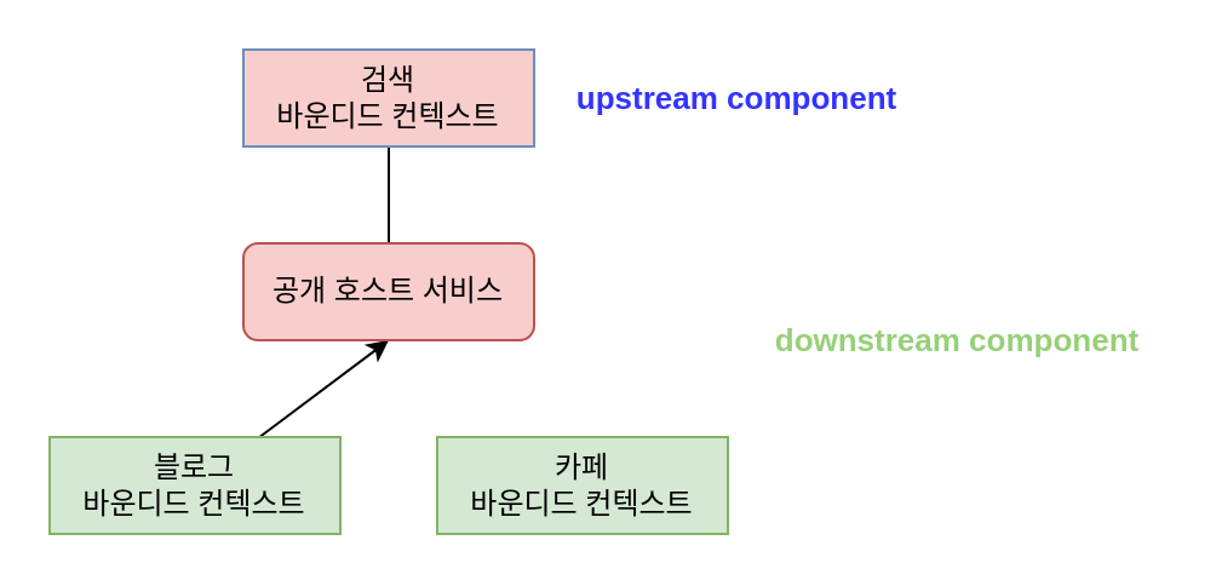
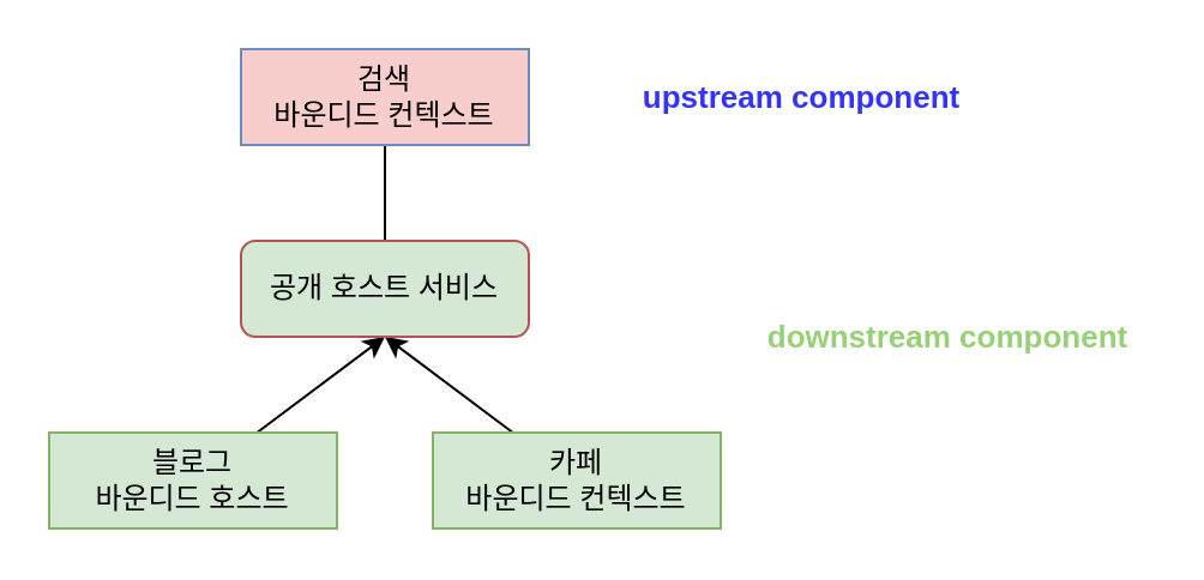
  <mxCell id="0" />
  <mxCell id="1" parent="0" />
  <mxCell id="2" style="edgeStyle=orthogonalEdgeStyle;rounded=0;orthogonalLoop=1;jettySize=auto;html=1;entryX=0.5;entryY=0;entryDx=0;entryDy=0;endArrow=none;endFill=0;" edge="1" parent="1" source="3" target="8"><mxGeometry relative="1" as="geometry" /></mxCell>
  <mxCell id="3" value="검색&lt;div&gt;바운디드 컨텍스트&lt;/div&gt;" style="rounded=0;whiteSpace=wrap;html=1;fillColor=#f8cecc;strokeColor=#6c8ebf;" vertex="1" parent="1"><mxGeometry x="100" y="20" width="120" height="40" as="geometry" /></mxCell>
+ <mxCell id="4" style="rounded=0;orthogonalLoop=1;jettySize=auto;html=1;entryX=0.5;entryY=1;entryDx=0;entryDy=0;" edge="1" parent="1" source="5" target="8"><mxGeometry relative="1" as="geometry" /></mxCell>
  <mxCell id="5" value="카페&lt;div&gt;바운디드 컨텍스트&lt;/div&gt;" style="rounded=0;whiteSpace=wrap;html=1;fillColor=#d5e8d4;strokeColor=#82b366;" vertex="1" parent="1"><mxGeometry x="180" y="180" width="120" height="40" as="geometry" /></mxCell>
  <mxCell id="6" style="rounded=0;orthogonalLoop=1;jettySize=auto;html=1;entryX=0.5;entryY=1;entryDx=0;entryDy=0;" edge="1" parent="1" source="7" target="8"><mxGeometry relative="1" as="geometry" /></mxCell>
- <mxCell id="7" value="블로그&lt;div&gt;바운디드 컨텍스트&lt;/div&gt;" style="rounded=0;whiteSpace=wrap;html=1;fillColor=#d5e8d4;strokeColor=#82b366;" vertex="1" parent="1"><mxGeometry x="20" y="180" width="120" height="40" as="geometry" /></mxCell>
- <mxCell id="8" value="공개 호스트 서비스" style="rounded=1;whiteSpace=wrap;html=1;fillColor=#f8cecc;strokeColor=#b85450;" vertex="1" parent="1"><mxGeometry x="100" y="100" width="120" height="40" as="geometry" /></mxCell>
- <mxCell id="9" value="upstream component" style="text;html=1;align=center;verticalAlign=middle;whiteSpace=wrap;rounded=0;fontStyle=1;fontSize=13;fontColor=#3333FF;" vertex="1" parent="1"><mxGeometry x="234" y="30" width="140" height="20" as="geometry" /></mxCell>
+ <mxCell id="7" value="블로그&lt;div&gt;바운디드 호스트&lt;/div&gt;" style="rounded=0;whiteSpace=wrap;html=1;fillColor=#d5e8d4;strokeColor=#82b366;" vertex="1" parent="1"><mxGeometry x="20" y="180" width="120" height="40" as="geometry" /></mxCell>
+ <mxCell id="8" value="공개 호스트 서비스" style="rounded=1;whiteSpace=wrap;html=1;fillColor=#d5e8d4;strokeColor=#b85450;" vertex="1" parent="1"><mxGeometry x="100" y="100" width="120" height="40" as="geometry" /></mxCell>
+ <mxCell id="9" value="upstream component" style="text;html=1;align=center;verticalAlign=middle;whiteSpace=wrap;rounded=0;fontStyle=1;fontSize=13;fontColor=#3333FF;" vertex="1" parent="1"><mxGeometry x="264" y="30" width="140" height="20" as="geometry" /></mxCell>
  <mxCell id="10" value="downstream component" style="text;html=1;align=center;verticalAlign=middle;whiteSpace=wrap;rounded=0;fontStyle=1;fontSize=13;fontColor=#97D077;" vertex="1" parent="1"><mxGeometry x="310" y="130" width="170" height="20" as="geometry" /></mxCell>
